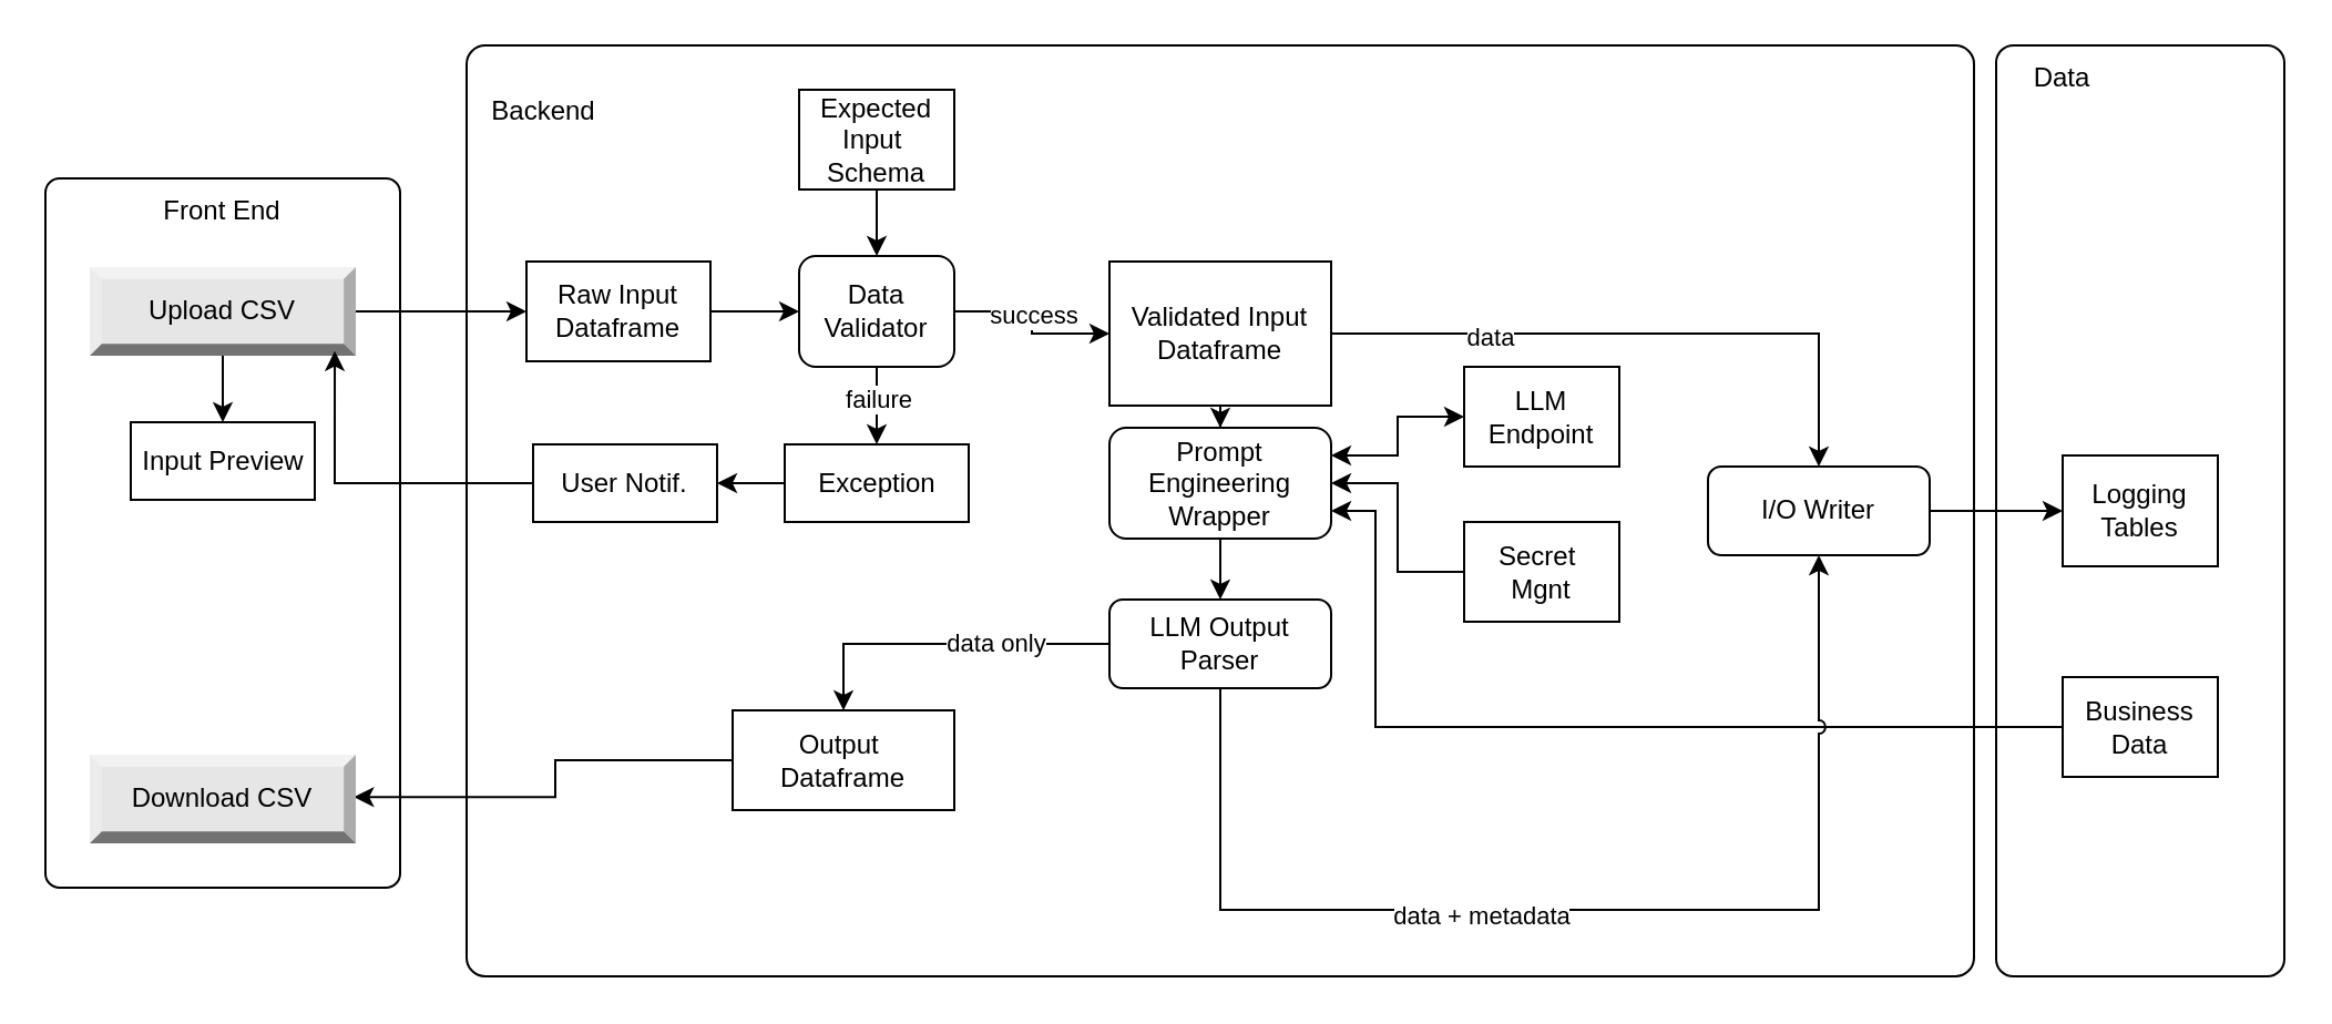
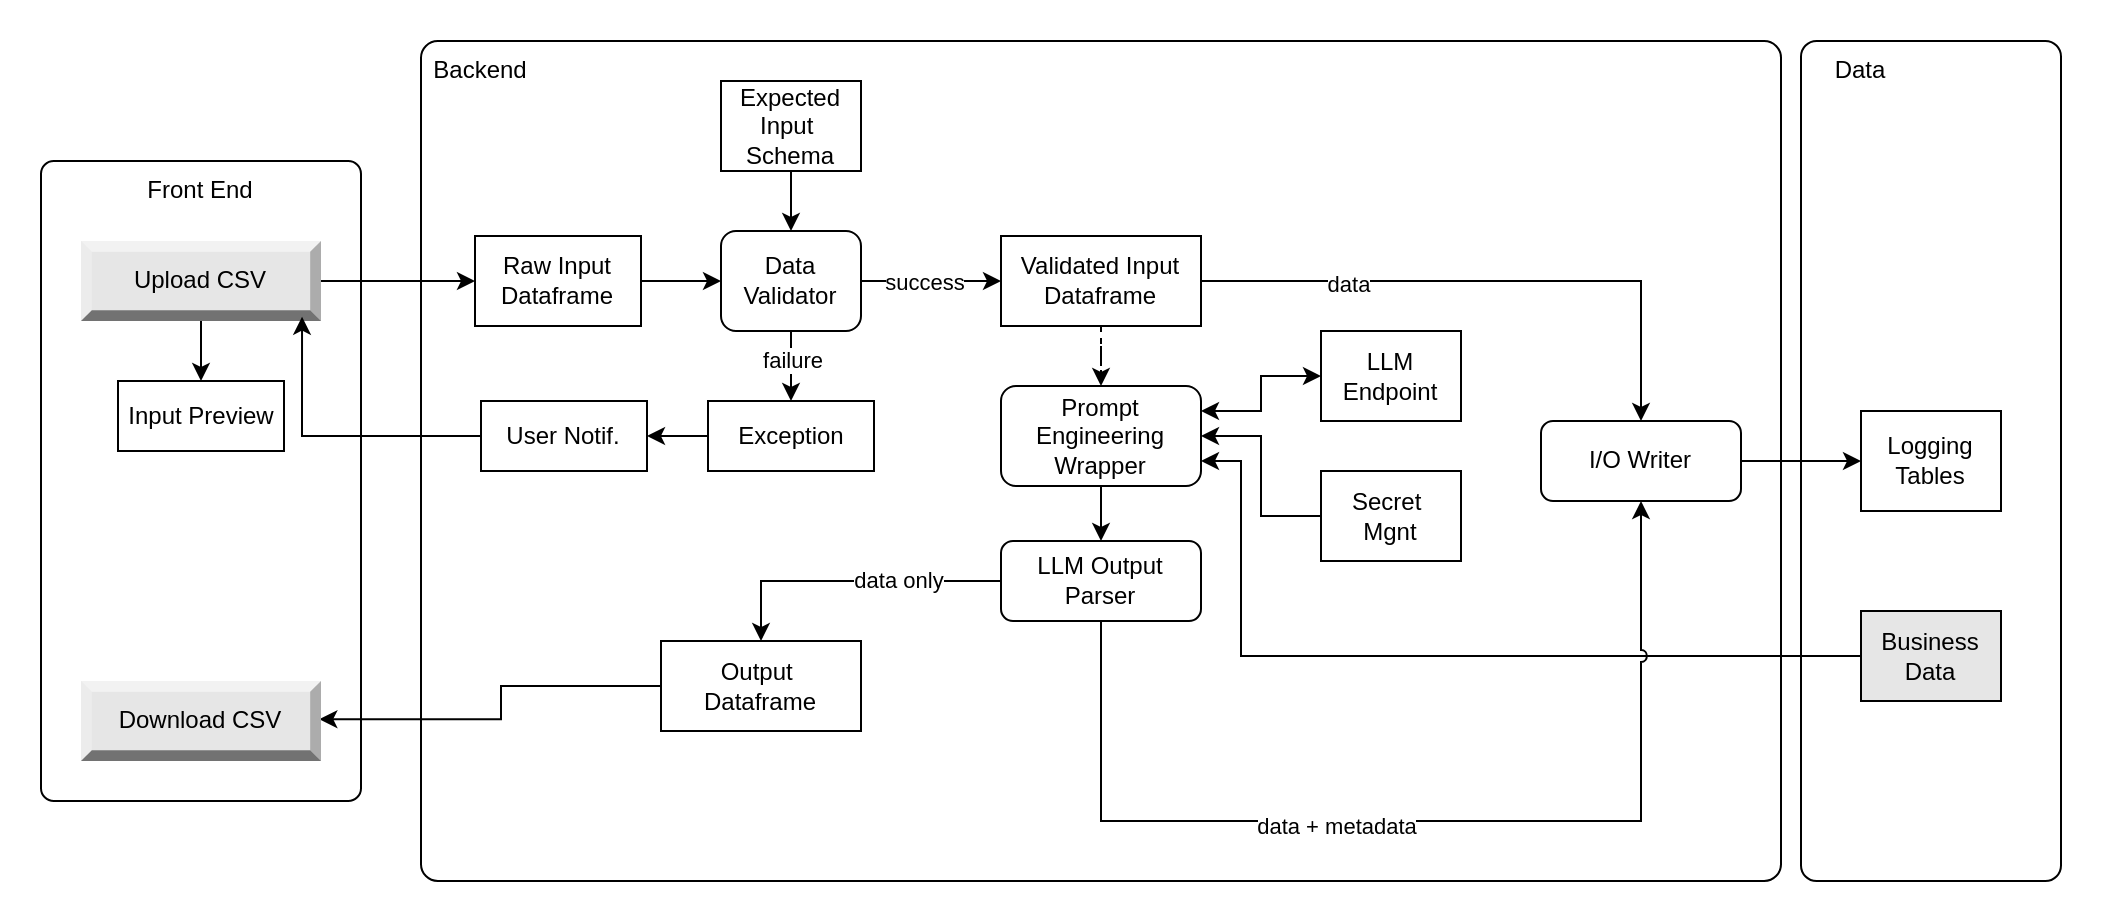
  <mxCell id="0" />
  <mxCell id="1" parent="0" />
  <mxCell id="2" value="" style="rounded=1;whiteSpace=wrap;html=1;arcSize=6;" vertex="1" parent="1"><mxGeometry x="900" y="20" width="130" height="420" as="geometry" /></mxCell>
  <mxCell id="3" value="" style="rounded=1;whiteSpace=wrap;html=1;arcSize=2;" vertex="1" parent="1"><mxGeometry x="210" y="20" width="680" height="420" as="geometry" /></mxCell>
  <mxCell id="4" value="" style="rounded=1;whiteSpace=wrap;html=1;arcSize=4;" vertex="1" parent="1"><mxGeometry x="20" y="80" width="160" height="320" as="geometry" /></mxCell>
  <mxCell id="5" style="edgeStyle=orthogonalEdgeStyle;rounded=0;orthogonalLoop=1;jettySize=auto;html=1;entryX=0;entryY=0.5;entryDx=0;entryDy=0;" edge="1" parent="1" source="7" target="9"><mxGeometry relative="1" as="geometry" /></mxCell>
  <mxCell id="6" style="edgeStyle=orthogonalEdgeStyle;rounded=0;orthogonalLoop=1;jettySize=auto;html=1;entryX=0.5;entryY=0;entryDx=0;entryDy=0;" edge="1" parent="1" source="7" target="36"><mxGeometry relative="1" as="geometry" /></mxCell>
  <mxCell id="7" value="Upload CSV" style="labelPosition=center;verticalLabelPosition=middle;align=center;html=1;shape=mxgraph.basic.shaded_button;dx=5.41;fillColor=#E6E6E6;strokeColor=none;whiteSpace=wrap;" vertex="1" parent="1"><mxGeometry x="40" y="120" width="120" height="40" as="geometry" /></mxCell>
  <mxCell id="8" style="edgeStyle=orthogonalEdgeStyle;rounded=0;orthogonalLoop=1;jettySize=auto;html=1;" edge="1" parent="1" source="9" target="14"><mxGeometry relative="1" as="geometry" /></mxCell>
  <mxCell id="9" value="Raw Input&lt;div&gt;Dataframe&lt;/div&gt;" style="rounded=0;whiteSpace=wrap;html=1;" vertex="1" parent="1"><mxGeometry x="237" y="117.5" width="83" height="45" as="geometry" /></mxCell>
  <mxCell id="10" style="edgeStyle=orthogonalEdgeStyle;rounded=0;orthogonalLoop=1;jettySize=auto;html=1;entryX=0;entryY=0.5;entryDx=0;entryDy=0;" edge="1" parent="1" source="14" target="18"><mxGeometry relative="1" as="geometry" /></mxCell>
  <mxCell id="11" value="success" style="edgeLabel;html=1;align=center;verticalAlign=middle;resizable=0;points=[];" vertex="1" connectable="0" parent="10"><mxGeometry x="-0.11" relative="1" as="geometry"><mxPoint as="offset" /></mxGeometry></mxCell>
  <mxCell id="12" style="edgeStyle=orthogonalEdgeStyle;rounded=0;orthogonalLoop=1;jettySize=auto;html=1;entryX=0.5;entryY=0;entryDx=0;entryDy=0;" edge="1" parent="1" source="14" target="20"><mxGeometry relative="1" as="geometry" /></mxCell>
  <mxCell id="13" value="failure" style="edgeLabel;html=1;align=center;verticalAlign=middle;resizable=0;points=[];" vertex="1" connectable="0" parent="12"><mxGeometry x="-0.365" relative="1" as="geometry"><mxPoint as="offset" /></mxGeometry></mxCell>
  <mxCell id="14" value="Data Validator" style="rounded=1;whiteSpace=wrap;html=1;" vertex="1" parent="1"><mxGeometry x="360" y="115" width="70" height="50" as="geometry" /></mxCell>
  <mxCell id="15" style="edgeStyle=orthogonalEdgeStyle;rounded=0;orthogonalLoop=1;jettySize=auto;html=1;entryX=0.5;entryY=0;entryDx=0;entryDy=0;dashed=1;" edge="1" parent="1" source="18" target="30"><mxGeometry relative="1" as="geometry"><mxPoint x="550" y="190" as="targetPoint" /></mxGeometry></mxCell>
  <mxCell id="16" style="edgeStyle=orthogonalEdgeStyle;rounded=0;orthogonalLoop=1;jettySize=auto;html=1;entryX=0.5;entryY=0;entryDx=0;entryDy=0;" edge="1" parent="1" source="18" target="39"><mxGeometry relative="1" as="geometry"><mxPoint x="680" y="140" as="targetPoint" /></mxGeometry></mxCell>
  <mxCell id="17" value="data" style="edgeLabel;html=1;align=center;verticalAlign=middle;resizable=0;points=[];" vertex="1" connectable="0" parent="16"><mxGeometry x="-0.496" y="-1" relative="1" as="geometry"><mxPoint as="offset" /></mxGeometry></mxCell>
- <mxCell id="18" value="Validated Input Dataframe" style="rounded=0;whiteSpace=wrap;html=1;" vertex="1" parent="1"><mxGeometry x="500" y="117.5" width="100" height="65" as="geometry" /></mxCell>
+ <mxCell id="18" value="Validated Input Dataframe" style="rounded=0;whiteSpace=wrap;html=1;" vertex="1" parent="1"><mxGeometry x="500" y="117.5" width="100" height="45" as="geometry" /></mxCell>
  <mxCell id="19" style="edgeStyle=orthogonalEdgeStyle;rounded=0;orthogonalLoop=1;jettySize=auto;html=1;entryX=1;entryY=0.5;entryDx=0;entryDy=0;" edge="1" parent="1" source="20" target="21"><mxGeometry relative="1" as="geometry" /></mxCell>
  <mxCell id="20" value="Exception" style="rounded=0;whiteSpace=wrap;html=1;" vertex="1" parent="1"><mxGeometry x="353.5" y="200" width="83" height="35" as="geometry" /></mxCell>
  <mxCell id="21" value="User Notif." style="rounded=0;whiteSpace=wrap;html=1;" vertex="1" parent="1"><mxGeometry x="240" y="200" width="83" height="35" as="geometry" /></mxCell>
  <mxCell id="22" style="edgeStyle=orthogonalEdgeStyle;rounded=0;orthogonalLoop=1;jettySize=auto;html=1;entryX=0.921;entryY=0.946;entryDx=0;entryDy=0;entryPerimeter=0;" edge="1" parent="1" source="21" target="7"><mxGeometry relative="1" as="geometry"><mxPoint x="210" y="200" as="targetPoint" /></mxGeometry></mxCell>
  <mxCell id="23" style="edgeStyle=orthogonalEdgeStyle;rounded=0;orthogonalLoop=1;jettySize=auto;html=1;entryX=0.5;entryY=0;entryDx=0;entryDy=0;" edge="1" parent="1" source="24" target="14"><mxGeometry relative="1" as="geometry" /></mxCell>
  <mxCell id="24" value="Expected Input&amp;nbsp;&lt;div&gt;Schema&lt;/div&gt;" style="rounded=0;whiteSpace=wrap;html=1;" vertex="1" parent="1"><mxGeometry x="360" y="40" width="70" height="45" as="geometry" /></mxCell>
  <mxCell id="25" value="LLM Endpoint" style="rounded=0;whiteSpace=wrap;html=1;" vertex="1" parent="1"><mxGeometry x="660" y="165" width="70" height="45" as="geometry" /></mxCell>
  <mxCell id="26" value="Secret&amp;nbsp;&lt;div&gt;Mgnt&lt;/div&gt;" style="rounded=0;whiteSpace=wrap;html=1;" vertex="1" parent="1"><mxGeometry x="660" y="235" width="70" height="45" as="geometry" /></mxCell>
  <mxCell id="27" style="edgeStyle=orthogonalEdgeStyle;rounded=0;orthogonalLoop=1;jettySize=auto;html=1;entryX=0;entryY=0.5;entryDx=0;entryDy=0;startArrow=classic;startFill=1;exitX=1;exitY=0.25;exitDx=0;exitDy=0;" edge="1" parent="1" source="30" target="25"><mxGeometry relative="1" as="geometry" /></mxCell>
  <mxCell id="28" style="edgeStyle=orthogonalEdgeStyle;rounded=0;orthogonalLoop=1;jettySize=auto;html=1;entryX=0;entryY=0.5;entryDx=0;entryDy=0;startArrow=classic;startFill=1;endArrow=none;endFill=0;" edge="1" parent="1" source="30" target="26"><mxGeometry relative="1" as="geometry" /></mxCell>
  <mxCell id="29" style="edgeStyle=orthogonalEdgeStyle;rounded=0;orthogonalLoop=1;jettySize=auto;html=1;" edge="1" parent="1" source="30" target="44"><mxGeometry relative="1" as="geometry" /></mxCell>
  <mxCell id="30" value="Prompt Engineering Wrapper" style="rounded=1;whiteSpace=wrap;html=1;" vertex="1" parent="1"><mxGeometry x="500" y="192.5" width="100" height="50" as="geometry" /></mxCell>
  <mxCell id="31" style="edgeStyle=orthogonalEdgeStyle;rounded=0;orthogonalLoop=1;jettySize=auto;html=1;entryX=1;entryY=0.75;entryDx=0;entryDy=0;" edge="1" parent="1" source="32" target="30"><mxGeometry relative="1" as="geometry"><Array as="points"><mxPoint x="620" y="328" /><mxPoint x="620" y="230" /></Array></mxGeometry></mxCell>
- <mxCell id="32" value="Business Data" style="rounded=0;whiteSpace=wrap;html=1;" vertex="1" parent="1"><mxGeometry x="930" y="305" width="70" height="45" as="geometry" /></mxCell>
+ <mxCell id="32" value="Business Data" style="rounded=0;whiteSpace=wrap;html=1;fillColor=#e6e6e6;" vertex="1" parent="1"><mxGeometry x="930" y="305" width="70" height="45" as="geometry" /></mxCell>
  <mxCell id="33" style="edgeStyle=orthogonalEdgeStyle;rounded=0;orthogonalLoop=1;jettySize=auto;html=1;entryX=0.993;entryY=0.477;entryDx=0;entryDy=0;entryPerimeter=0;" edge="1" parent="1" source="34" target="35"><mxGeometry relative="1" as="geometry"><mxPoint x="300" y="330" as="targetPoint" /><Array as="points"><mxPoint x="250" y="343" /><mxPoint x="250" y="359" /></Array></mxGeometry></mxCell>
  <mxCell id="34" value="Output&amp;nbsp;&lt;div&gt;Dataframe&lt;/div&gt;" style="rounded=0;whiteSpace=wrap;html=1;" vertex="1" parent="1"><mxGeometry x="330" y="320" width="100" height="45" as="geometry" /></mxCell>
  <mxCell id="35" value="Download CSV" style="labelPosition=center;verticalLabelPosition=middle;align=center;html=1;shape=mxgraph.basic.shaded_button;dx=5.41;fillColor=#E6E6E6;strokeColor=none;whiteSpace=wrap;" vertex="1" parent="1"><mxGeometry x="40" y="340" width="120" height="40" as="geometry" /></mxCell>
  <mxCell id="36" value="Input Preview" style="rounded=0;whiteSpace=wrap;html=1;" vertex="1" parent="1"><mxGeometry x="58.5" y="190" width="83" height="35" as="geometry" /></mxCell>
  <mxCell id="37" value="Logging Tables" style="rounded=0;whiteSpace=wrap;html=1;" vertex="1" parent="1"><mxGeometry x="930" y="205" width="70" height="50" as="geometry" /></mxCell>
  <mxCell id="38" style="edgeStyle=orthogonalEdgeStyle;rounded=0;orthogonalLoop=1;jettySize=auto;html=1;entryX=0;entryY=0.5;entryDx=0;entryDy=0;" edge="1" parent="1" source="39" target="37"><mxGeometry relative="1" as="geometry" /></mxCell>
  <mxCell id="39" value="I/O Writer" style="rounded=1;whiteSpace=wrap;html=1;" vertex="1" parent="1"><mxGeometry x="770" y="210" width="100" height="40" as="geometry" /></mxCell>
  <mxCell id="40" value="" style="edgeStyle=orthogonalEdgeStyle;rounded=0;orthogonalLoop=1;jettySize=auto;html=1;jumpStyle=arc;" edge="1" parent="1" source="44" target="39"><mxGeometry relative="1" as="geometry"><Array as="points"><mxPoint x="550" y="410" /><mxPoint x="820" y="410" /></Array></mxGeometry></mxCell>
  <mxCell id="41" value="data + metadata" style="edgeLabel;html=1;align=center;verticalAlign=middle;resizable=0;points=[];" vertex="1" connectable="0" parent="40"><mxGeometry x="-0.182" y="-2" relative="1" as="geometry"><mxPoint as="offset" /></mxGeometry></mxCell>
  <mxCell id="42" style="edgeStyle=orthogonalEdgeStyle;rounded=0;orthogonalLoop=1;jettySize=auto;html=1;entryX=0.5;entryY=0;entryDx=0;entryDy=0;exitX=0;exitY=0.5;exitDx=0;exitDy=0;" edge="1" parent="1" source="44" target="34"><mxGeometry relative="1" as="geometry" /></mxCell>
  <mxCell id="43" value="data only" style="edgeLabel;html=1;align=center;verticalAlign=middle;resizable=0;points=[];" vertex="1" connectable="0" parent="42"><mxGeometry x="-0.313" y="-1" relative="1" as="geometry"><mxPoint as="offset" /></mxGeometry></mxCell>
  <mxCell id="44" value="LLM Output Parser" style="rounded=1;whiteSpace=wrap;html=1;" vertex="1" parent="1"><mxGeometry x="500" y="270" width="100" height="40" as="geometry" /></mxCell>
  <mxCell id="45" value="Front End" style="text;html=1;align=center;verticalAlign=middle;whiteSpace=wrap;rounded=0;" vertex="1" parent="1"><mxGeometry x="70" y="80" width="60" height="30" as="geometry" /></mxCell>
- <mxCell id="46" value="Backend" style="text;html=1;align=center;verticalAlign=middle;whiteSpace=wrap;rounded=0;" vertex="1" parent="1"><mxGeometry x="215" y="35" width="60" height="30" as="geometry" /></mxCell>
+ <mxCell id="46" value="Backend" style="text;html=1;align=center;verticalAlign=middle;whiteSpace=wrap;rounded=0;" vertex="1" parent="1"><mxGeometry x="210" y="20" width="60" height="30" as="geometry" /></mxCell>
  <mxCell id="47" value="Data" style="text;html=1;align=center;verticalAlign=middle;whiteSpace=wrap;rounded=0;" vertex="1" parent="1"><mxGeometry x="900" y="20" width="60" height="30" as="geometry" /></mxCell>
